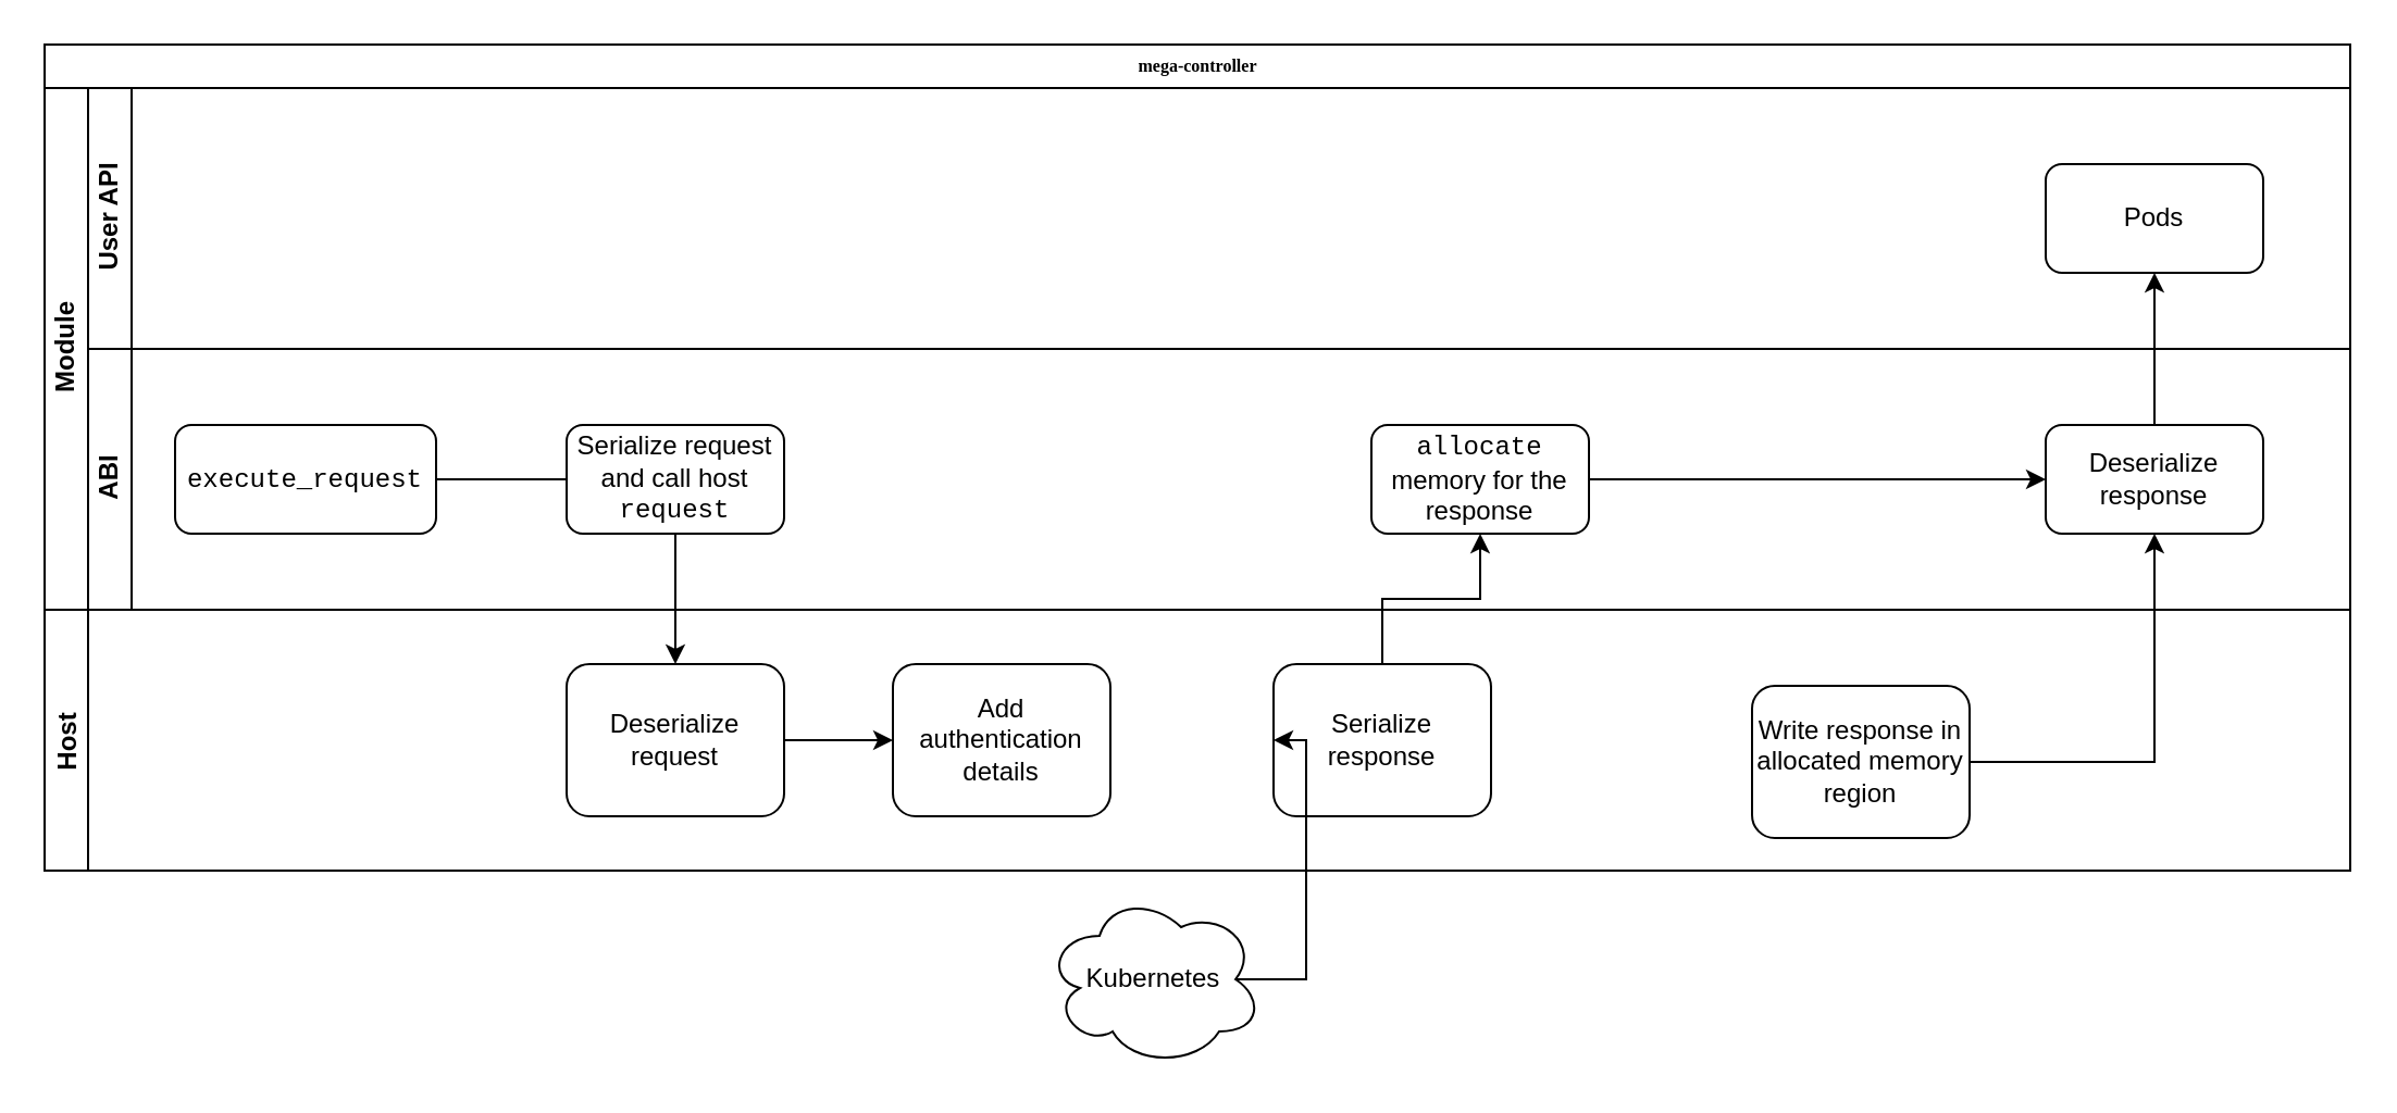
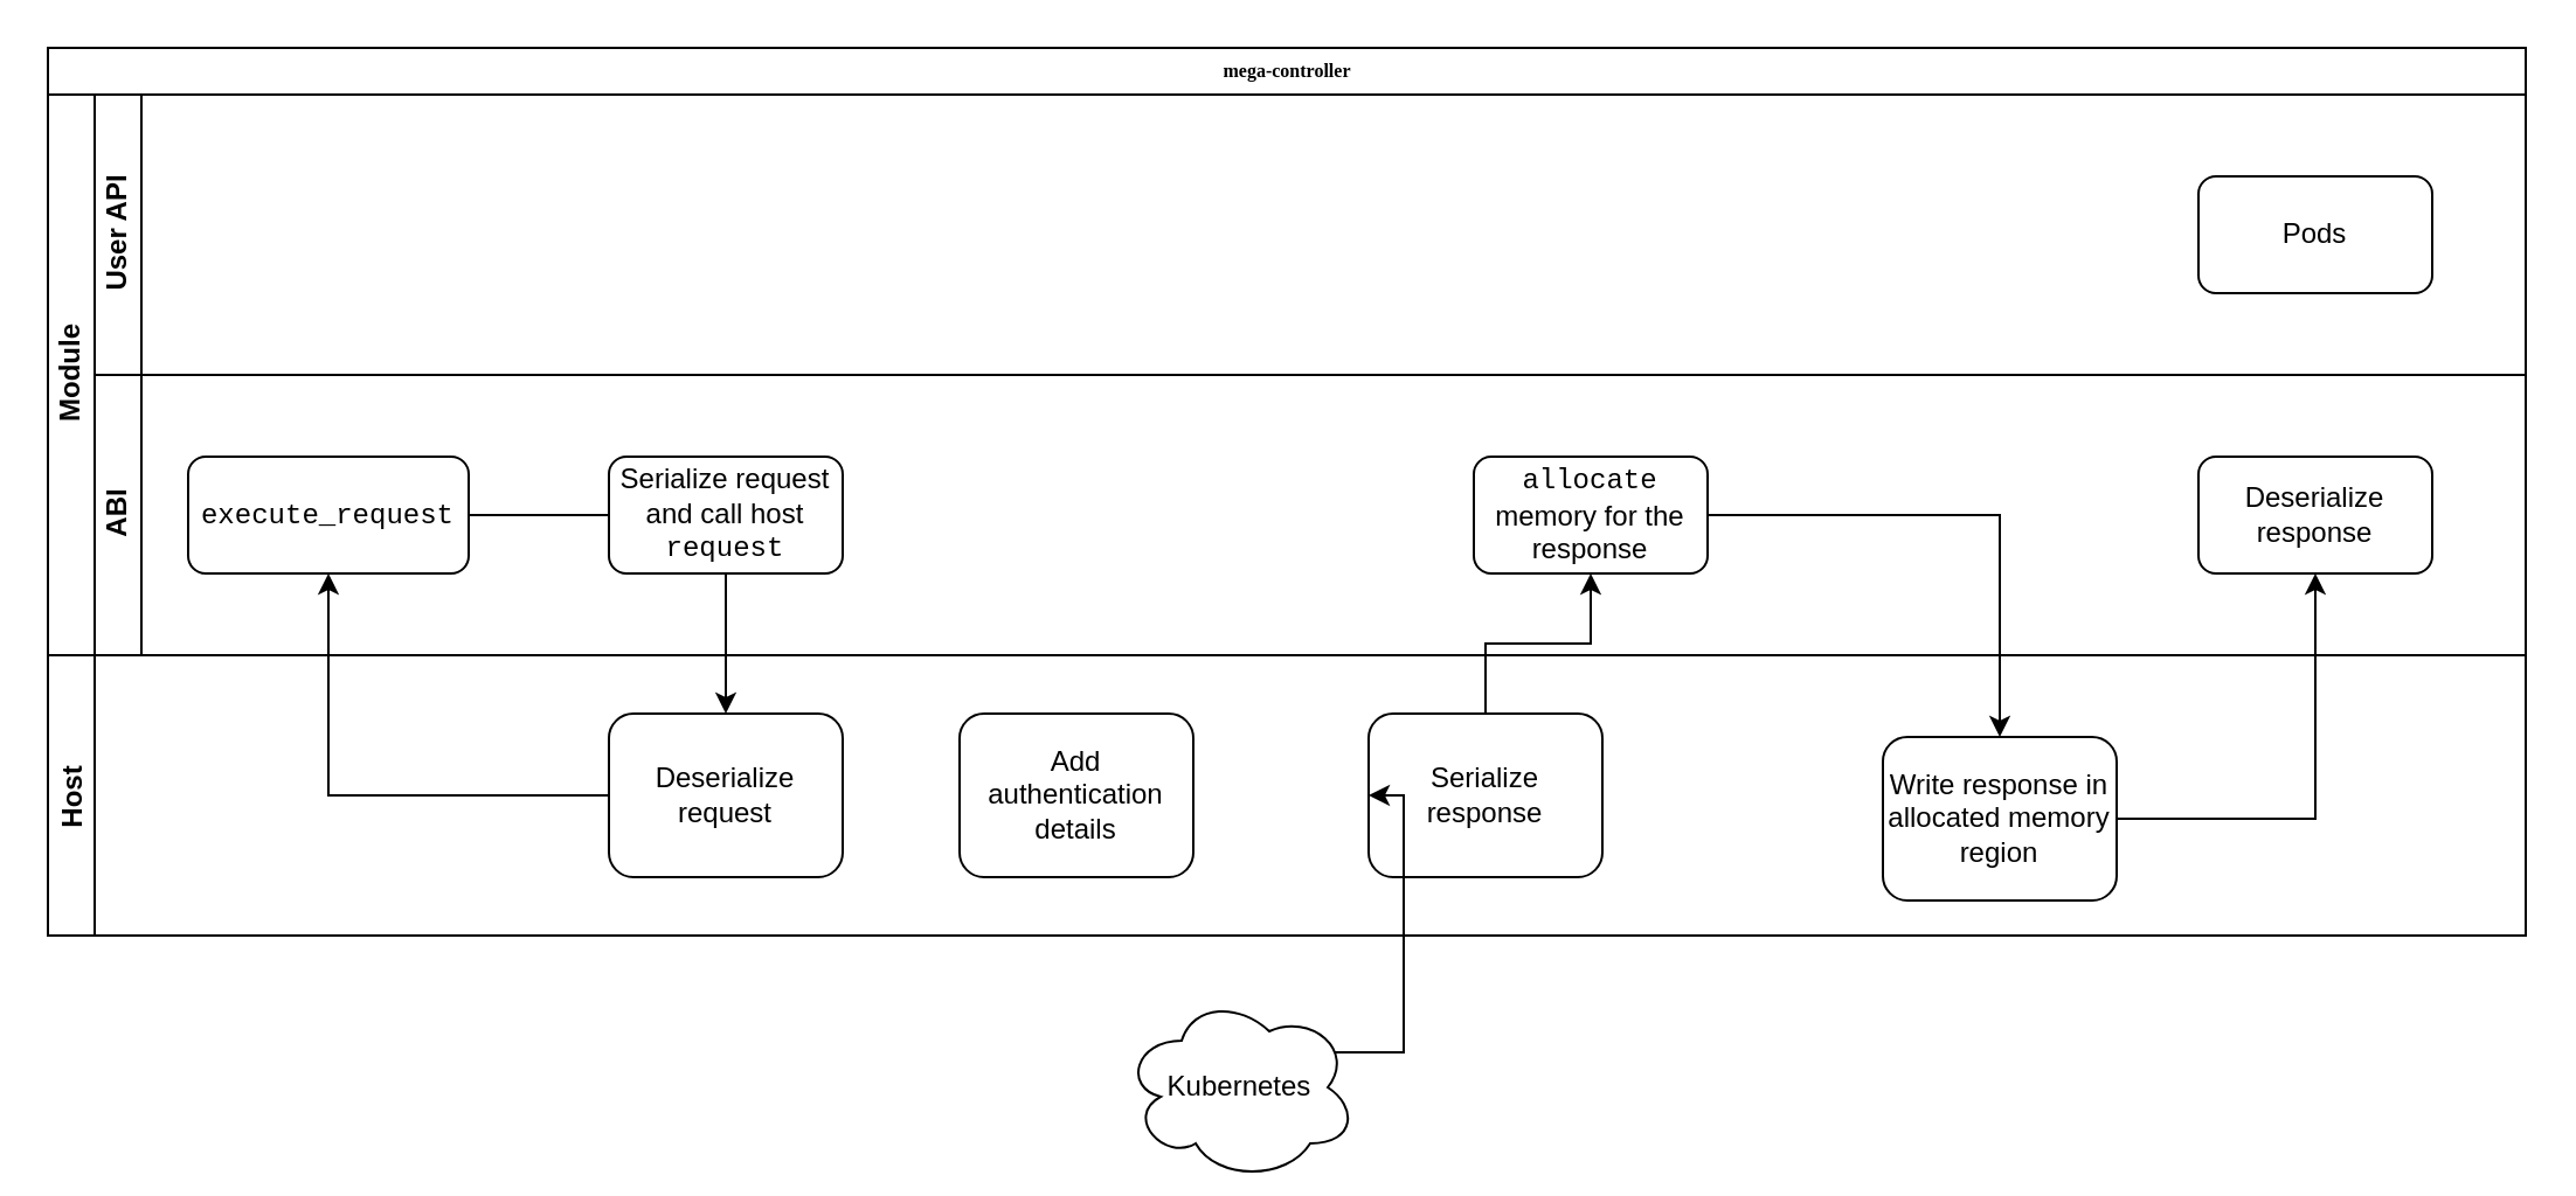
  <mxCell id="0" />
  <mxCell id="1" parent="0" />
  <mxCell id="2" value="mega-controller" style="swimlane;html=1;childLayout=stackLayout;horizontal=1;startSize=20;horizontalStack=0;rounded=0;shadow=0;labelBackgroundColor=none;strokeWidth=1;fontFamily=Verdana;fontSize=8;align=center;" parent="1" vertex="1"><mxGeometry x="20" y="20" width="1060" height="380" as="geometry" /></mxCell>
  <mxCell id="3" value="Module" style="swimlane;html=1;childLayout=stackLayout;resizeParent=1;resizeParentMax=0;horizontal=0;startSize=20;horizontalStack=0;" vertex="1" parent="2"><mxGeometry y="20" width="1060" height="240" as="geometry" /></mxCell>
  <mxCell id="4" value="User API" style="swimlane;html=1;startSize=20;horizontal=0;" vertex="1" parent="3"><mxGeometry x="20" width="1040" height="120" as="geometry" /></mxCell>
  <mxCell id="5" value="Pods" style="shape=ext;rounded=1;html=1;whiteSpace=wrap;" vertex="1" parent="4"><mxGeometry x="900" y="35" width="100" height="50" as="geometry" /></mxCell>
  <mxCell id="6" value="ABI" style="swimlane;html=1;startSize=20;horizontal=0;" vertex="1" parent="3"><mxGeometry x="20" y="120" width="1040" height="120" as="geometry" /></mxCell>
  <mxCell id="7" value="" style="edgeStyle=orthogonalEdgeStyle;rounded=0;orthogonalLoop=1;jettySize=auto;html=1;endArrow=none;" edge="1" parent="6" source="9" target="10"><mxGeometry relative="1" as="geometry" /></mxCell>
  <mxCell id="8" value="&lt;font face=&quot;Courier New&quot;&gt;allocate&lt;/font&gt; memory for the response" style="shape=ext;rounded=1;html=1;whiteSpace=wrap;" vertex="1" parent="6"><mxGeometry x="590" y="35" width="100" height="50" as="geometry" /></mxCell>
  <mxCell id="9" value="&lt;font face=&quot;Courier New&quot;&gt;execute_request&lt;/font&gt;" style="shape=ext;rounded=1;html=1;whiteSpace=wrap;" vertex="1" parent="6"><mxGeometry x="40" y="35" width="120" height="50" as="geometry" /></mxCell>
  <mxCell id="10" value="Serialize request and call host &lt;font face=&quot;Courier New&quot;&gt;request&lt;/font&gt;" style="shape=ext;rounded=1;html=1;whiteSpace=wrap;" vertex="1" parent="6"><mxGeometry x="220" y="35" width="100" height="50" as="geometry" /></mxCell>
  <mxCell id="11" value="Deserialize response" style="shape=ext;rounded=1;html=1;whiteSpace=wrap;" vertex="1" parent="6"><mxGeometry x="900" y="35" width="100" height="50" as="geometry" /></mxCell>
- <mxCell id="12" style="edgeStyle=orthogonalEdgeStyle;rounded=0;orthogonalLoop=1;jettySize=auto;html=1;exitX=0.5;exitY=0;exitDx=0;exitDy=0;entryX=0.5;entryY=1;entryDx=0;entryDy=0;" edge="1" parent="3" source="11" target="5"><mxGeometry relative="1" as="geometry" /></mxCell>
  <mxCell id="13" value="Host" style="swimlane;startSize=20;horizontal=0;" vertex="1" parent="2"><mxGeometry y="260" width="1060" height="120" as="geometry" /></mxCell>
- <mxCell id="14" value="" style="edgeStyle=orthogonalEdgeStyle;rounded=0;orthogonalLoop=1;jettySize=auto;html=1;" edge="1" parent="13" source="18" target="17"><mxGeometry relative="1" as="geometry" /></mxCell>
+ <mxCell id="14" value="" style="edgeStyle=orthogonalEdgeStyle;rounded=0;orthogonalLoop=1;jettySize=auto;html=1;" edge="1" parent="13" source="18" target="9"><mxGeometry relative="1" as="geometry" /></mxCell>
  <mxCell id="15" value="Serialize response" style="shape=ext;rounded=1;html=1;whiteSpace=wrap;" vertex="1" parent="13"><mxGeometry x="565" y="25" width="100" height="70" as="geometry" /></mxCell>
  <mxCell id="16" value="Write response in allocated memory region" style="shape=ext;rounded=1;html=1;whiteSpace=wrap;" vertex="1" parent="13"><mxGeometry x="785" y="35" width="100" height="70" as="geometry" /></mxCell>
  <mxCell id="17" value="Add authentication details" style="shape=ext;rounded=1;html=1;whiteSpace=wrap;" vertex="1" parent="13"><mxGeometry x="390" y="25" width="100" height="70" as="geometry" /></mxCell>
  <mxCell id="18" value="Deserialize request" style="shape=ext;rounded=1;html=1;whiteSpace=wrap;" vertex="1" parent="13"><mxGeometry x="240" y="25" width="100" height="70" as="geometry" /></mxCell>
  <mxCell id="19" style="edgeStyle=orthogonalEdgeStyle;rounded=0;orthogonalLoop=1;jettySize=auto;html=1;exitX=0.5;exitY=1;exitDx=0;exitDy=0;entryX=0.5;entryY=0;entryDx=0;entryDy=0;" edge="1" parent="2" source="10" target="18"><mxGeometry relative="1" as="geometry" /></mxCell>
  <mxCell id="20" style="edgeStyle=orthogonalEdgeStyle;rounded=0;orthogonalLoop=1;jettySize=auto;html=1;exitX=0.5;exitY=0;exitDx=0;exitDy=0;entryX=0.5;entryY=1;entryDx=0;entryDy=0;" edge="1" parent="2" source="15" target="8"><mxGeometry relative="1" as="geometry" /></mxCell>
- <mxCell id="21" style="edgeStyle=orthogonalEdgeStyle;rounded=0;orthogonalLoop=1;jettySize=auto;html=1;exitX=1;exitY=0.5;exitDx=0;exitDy=0;" edge="1" parent="2" source="8" target="11"><mxGeometry relative="1" as="geometry" /></mxCell>
+ <mxCell id="21" style="edgeStyle=orthogonalEdgeStyle;rounded=0;orthogonalLoop=1;jettySize=auto;html=1;exitX=1;exitY=0.5;exitDx=0;exitDy=0;entryX=0.5;entryY=0;entryDx=0;entryDy=0;" edge="1" parent="2" source="8" target="16"><mxGeometry relative="1" as="geometry" /></mxCell>
  <mxCell id="22" style="edgeStyle=orthogonalEdgeStyle;rounded=0;orthogonalLoop=1;jettySize=auto;html=1;exitX=1;exitY=0.5;exitDx=0;exitDy=0;entryX=0.5;entryY=1;entryDx=0;entryDy=0;" edge="1" parent="2" source="16" target="11"><mxGeometry relative="1" as="geometry" /></mxCell>
  <mxCell id="23" style="edgeStyle=orthogonalEdgeStyle;rounded=0;orthogonalLoop=1;jettySize=auto;html=1;exitX=0.875;exitY=0.5;exitDx=0;exitDy=0;exitPerimeter=0;entryX=0;entryY=0.5;entryDx=0;entryDy=0;" edge="1" parent="1" source="24" target="15"><mxGeometry relative="1" as="geometry"><Array as="points"><mxPoint x="600" y="450" /><mxPoint x="600" y="340" /></Array></mxGeometry></mxCell>
- <mxCell id="24" value="Kubernetes" style="ellipse;shape=cloud;whiteSpace=wrap;html=1;" vertex="1" parent="1"><mxGeometry x="480" y="410" width="100" height="80" as="geometry" /></mxCell>
+ <mxCell id="24" value="Kubernetes" style="ellipse;shape=cloud;whiteSpace=wrap;html=1;" vertex="1" parent="1"><mxGeometry x="480" y="425" width="100" height="80" as="geometry" /></mxCell>
